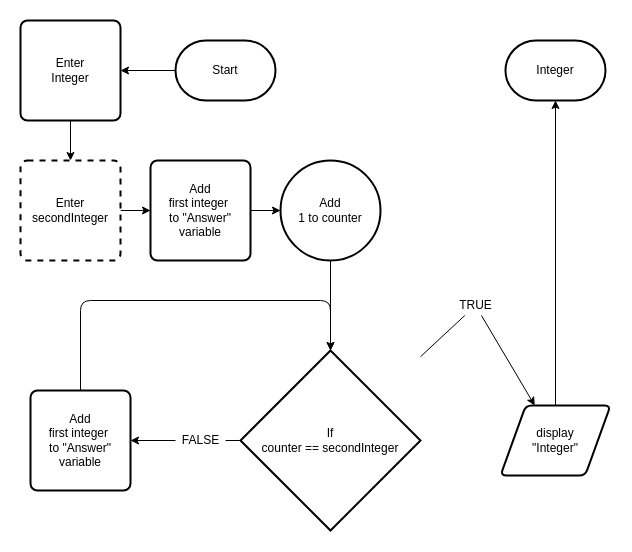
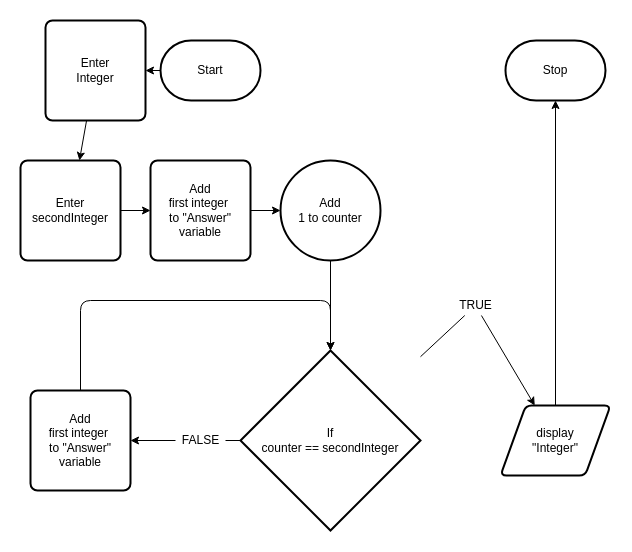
  <mxCell id="0" />
  <mxCell id="1" parent="0" />
  <mxCell id="2" style="edgeStyle=none;html=1;" edge="1" parent="1" source="3" target="5"><mxGeometry relative="1" as="geometry" /></mxCell>
- <mxCell id="3" value="Start" style="strokeWidth=2;html=1;shape=mxgraph.flowchart.terminator;whiteSpace=wrap;" vertex="1" parent="1"><mxGeometry x="175" y="40" width="100" height="60" as="geometry" /></mxCell>
+ <mxCell id="3" value="Start" style="strokeWidth=2;html=1;shape=mxgraph.flowchart.terminator;whiteSpace=wrap;" vertex="1" parent="1"><mxGeometry x="160" y="40" width="100" height="60" as="geometry" /></mxCell>
  <mxCell id="4" style="edgeStyle=none;html=1;" edge="1" parent="1" source="5" target="7"><mxGeometry relative="1" as="geometry" /></mxCell>
- <mxCell id="5" value="Enter&lt;br&gt;Integer" style="rounded=1;whiteSpace=wrap;html=1;absoluteArcSize=1;arcSize=14;strokeWidth=2;" vertex="1" parent="1"><mxGeometry x="20" y="20" width="100" height="100" as="geometry" /></mxCell>
+ <mxCell id="5" value="Enter&lt;br&gt;Integer" style="rounded=1;whiteSpace=wrap;html=1;absoluteArcSize=1;arcSize=14;strokeWidth=2;" vertex="1" parent="1"><mxGeometry x="45" y="20" width="100" height="100" as="geometry" /></mxCell>
  <mxCell id="6" style="edgeStyle=none;html=1;" edge="1" parent="1" source="7" target="12"><mxGeometry relative="1" as="geometry" /></mxCell>
- <mxCell id="7" value="Enter &lt;br&gt;secondInteger" style="rounded=1;whiteSpace=wrap;html=1;absoluteArcSize=1;arcSize=14;strokeWidth=2;dashed=1;" vertex="1" parent="1"><mxGeometry x="20" y="160" width="100" height="100" as="geometry" /></mxCell>
+ <mxCell id="7" value="Enter &lt;br&gt;secondInteger" style="rounded=1;whiteSpace=wrap;html=1;absoluteArcSize=1;arcSize=14;strokeWidth=2;" vertex="1" parent="1"><mxGeometry x="20" y="160" width="100" height="100" as="geometry" /></mxCell>
  <mxCell id="8" style="edgeStyle=none;html=1;startArrow=none;" edge="1" parent="1" source="20" target="16"><mxGeometry relative="1" as="geometry" /></mxCell>
  <mxCell id="9" style="edgeStyle=none;html=1;startArrow=none;" edge="1" parent="1" source="22" target="18"><mxGeometry relative="1" as="geometry" /></mxCell>
  <mxCell id="10" value="If&lt;br&gt;counter == secondInteger" style="strokeWidth=2;html=1;shape=mxgraph.flowchart.decision;whiteSpace=wrap;" vertex="1" parent="1"><mxGeometry x="240" y="350" width="180" height="180" as="geometry" /></mxCell>
  <mxCell id="11" style="edgeStyle=none;html=1;" edge="1" parent="1" source="12" target="14"><mxGeometry relative="1" as="geometry" /></mxCell>
  <mxCell id="12" value="Add&lt;br&gt;first integer&amp;nbsp;&lt;br&gt;to &quot;Answer&quot; variable" style="rounded=1;whiteSpace=wrap;html=1;absoluteArcSize=1;arcSize=14;strokeWidth=2;" vertex="1" parent="1"><mxGeometry x="150" y="160" width="100" height="100" as="geometry" /></mxCell>
  <mxCell id="13" style="edgeStyle=none;html=1;entryX=0.5;entryY=0;entryDx=0;entryDy=0;entryPerimeter=0;" edge="1" parent="1" source="14" target="10"><mxGeometry relative="1" as="geometry" /></mxCell>
  <mxCell id="14" value="Add&lt;br&gt;1 to counter" style="ellipse;whiteSpace=wrap;html=1;absoluteArcSize=1;arcSize=14;strokeWidth=2;" vertex="1" parent="1"><mxGeometry x="280" y="160" width="100" height="100" as="geometry" /></mxCell>
  <mxCell id="15" style="edgeStyle=none;html=1;entryX=0.5;entryY=0;entryDx=0;entryDy=0;entryPerimeter=0;" edge="1" parent="1" source="16" target="10"><mxGeometry relative="1" as="geometry"><Array as="points"><mxPoint x="80" y="300" /><mxPoint x="330" y="300" /></Array></mxGeometry></mxCell>
  <mxCell id="16" value="Add&lt;br&gt;first integer&amp;nbsp;&lt;br&gt;to &quot;Answer&quot; variable" style="rounded=1;whiteSpace=wrap;html=1;absoluteArcSize=1;arcSize=14;strokeWidth=2;" vertex="1" parent="1"><mxGeometry x="30" y="390" width="100" height="100" as="geometry" /></mxCell>
  <mxCell id="17" style="edgeStyle=none;html=1;" edge="1" parent="1" source="18" target="19"><mxGeometry relative="1" as="geometry" /></mxCell>
  <mxCell id="18" value="display &lt;br&gt;&quot;Integer&quot;" style="shape=parallelogram;html=1;strokeWidth=2;perimeter=parallelogramPerimeter;whiteSpace=wrap;rounded=1;arcSize=12;size=0.23;" vertex="1" parent="1"><mxGeometry x="500" y="405" width="110" height="70" as="geometry" /></mxCell>
- <mxCell id="19" value="Integer" style="strokeWidth=2;html=1;shape=mxgraph.flowchart.terminator;whiteSpace=wrap;" vertex="1" parent="1"><mxGeometry x="505" y="40" width="100" height="60" as="geometry" /></mxCell>
+ <mxCell id="19" value="Stop" style="strokeWidth=2;html=1;shape=mxgraph.flowchart.terminator;whiteSpace=wrap;" vertex="1" parent="1"><mxGeometry x="505" y="40" width="100" height="60" as="geometry" /></mxCell>
  <mxCell id="20" value="FALSE" style="text;html=1;align=center;verticalAlign=middle;resizable=0;points=[];autosize=1;strokeColor=none;fillColor=none;" vertex="1" parent="1"><mxGeometry x="175" y="430" width="50" height="20" as="geometry" /></mxCell>
  <mxCell id="21" value="" style="edgeStyle=none;html=1;endArrow=none;" edge="1" parent="1" source="10" target="20"><mxGeometry relative="1" as="geometry"><mxPoint x="240" y="440" as="sourcePoint" /><mxPoint x="130" y="440" as="targetPoint" /></mxGeometry></mxCell>
  <mxCell id="22" value="TRUE" style="text;html=1;align=center;verticalAlign=middle;resizable=0;points=[];autosize=1;strokeColor=none;fillColor=none;" vertex="1" parent="1"><mxGeometry x="450" y="295" width="50" height="20" as="geometry" /></mxCell>
  <mxCell id="23" value="" style="edgeStyle=none;html=1;endArrow=none;" edge="1" parent="1" source="10" target="22"><mxGeometry relative="1" as="geometry"><mxPoint x="420" y="440" as="sourcePoint" /><mxPoint x="482.65" y="440" as="targetPoint" /></mxGeometry></mxCell>
